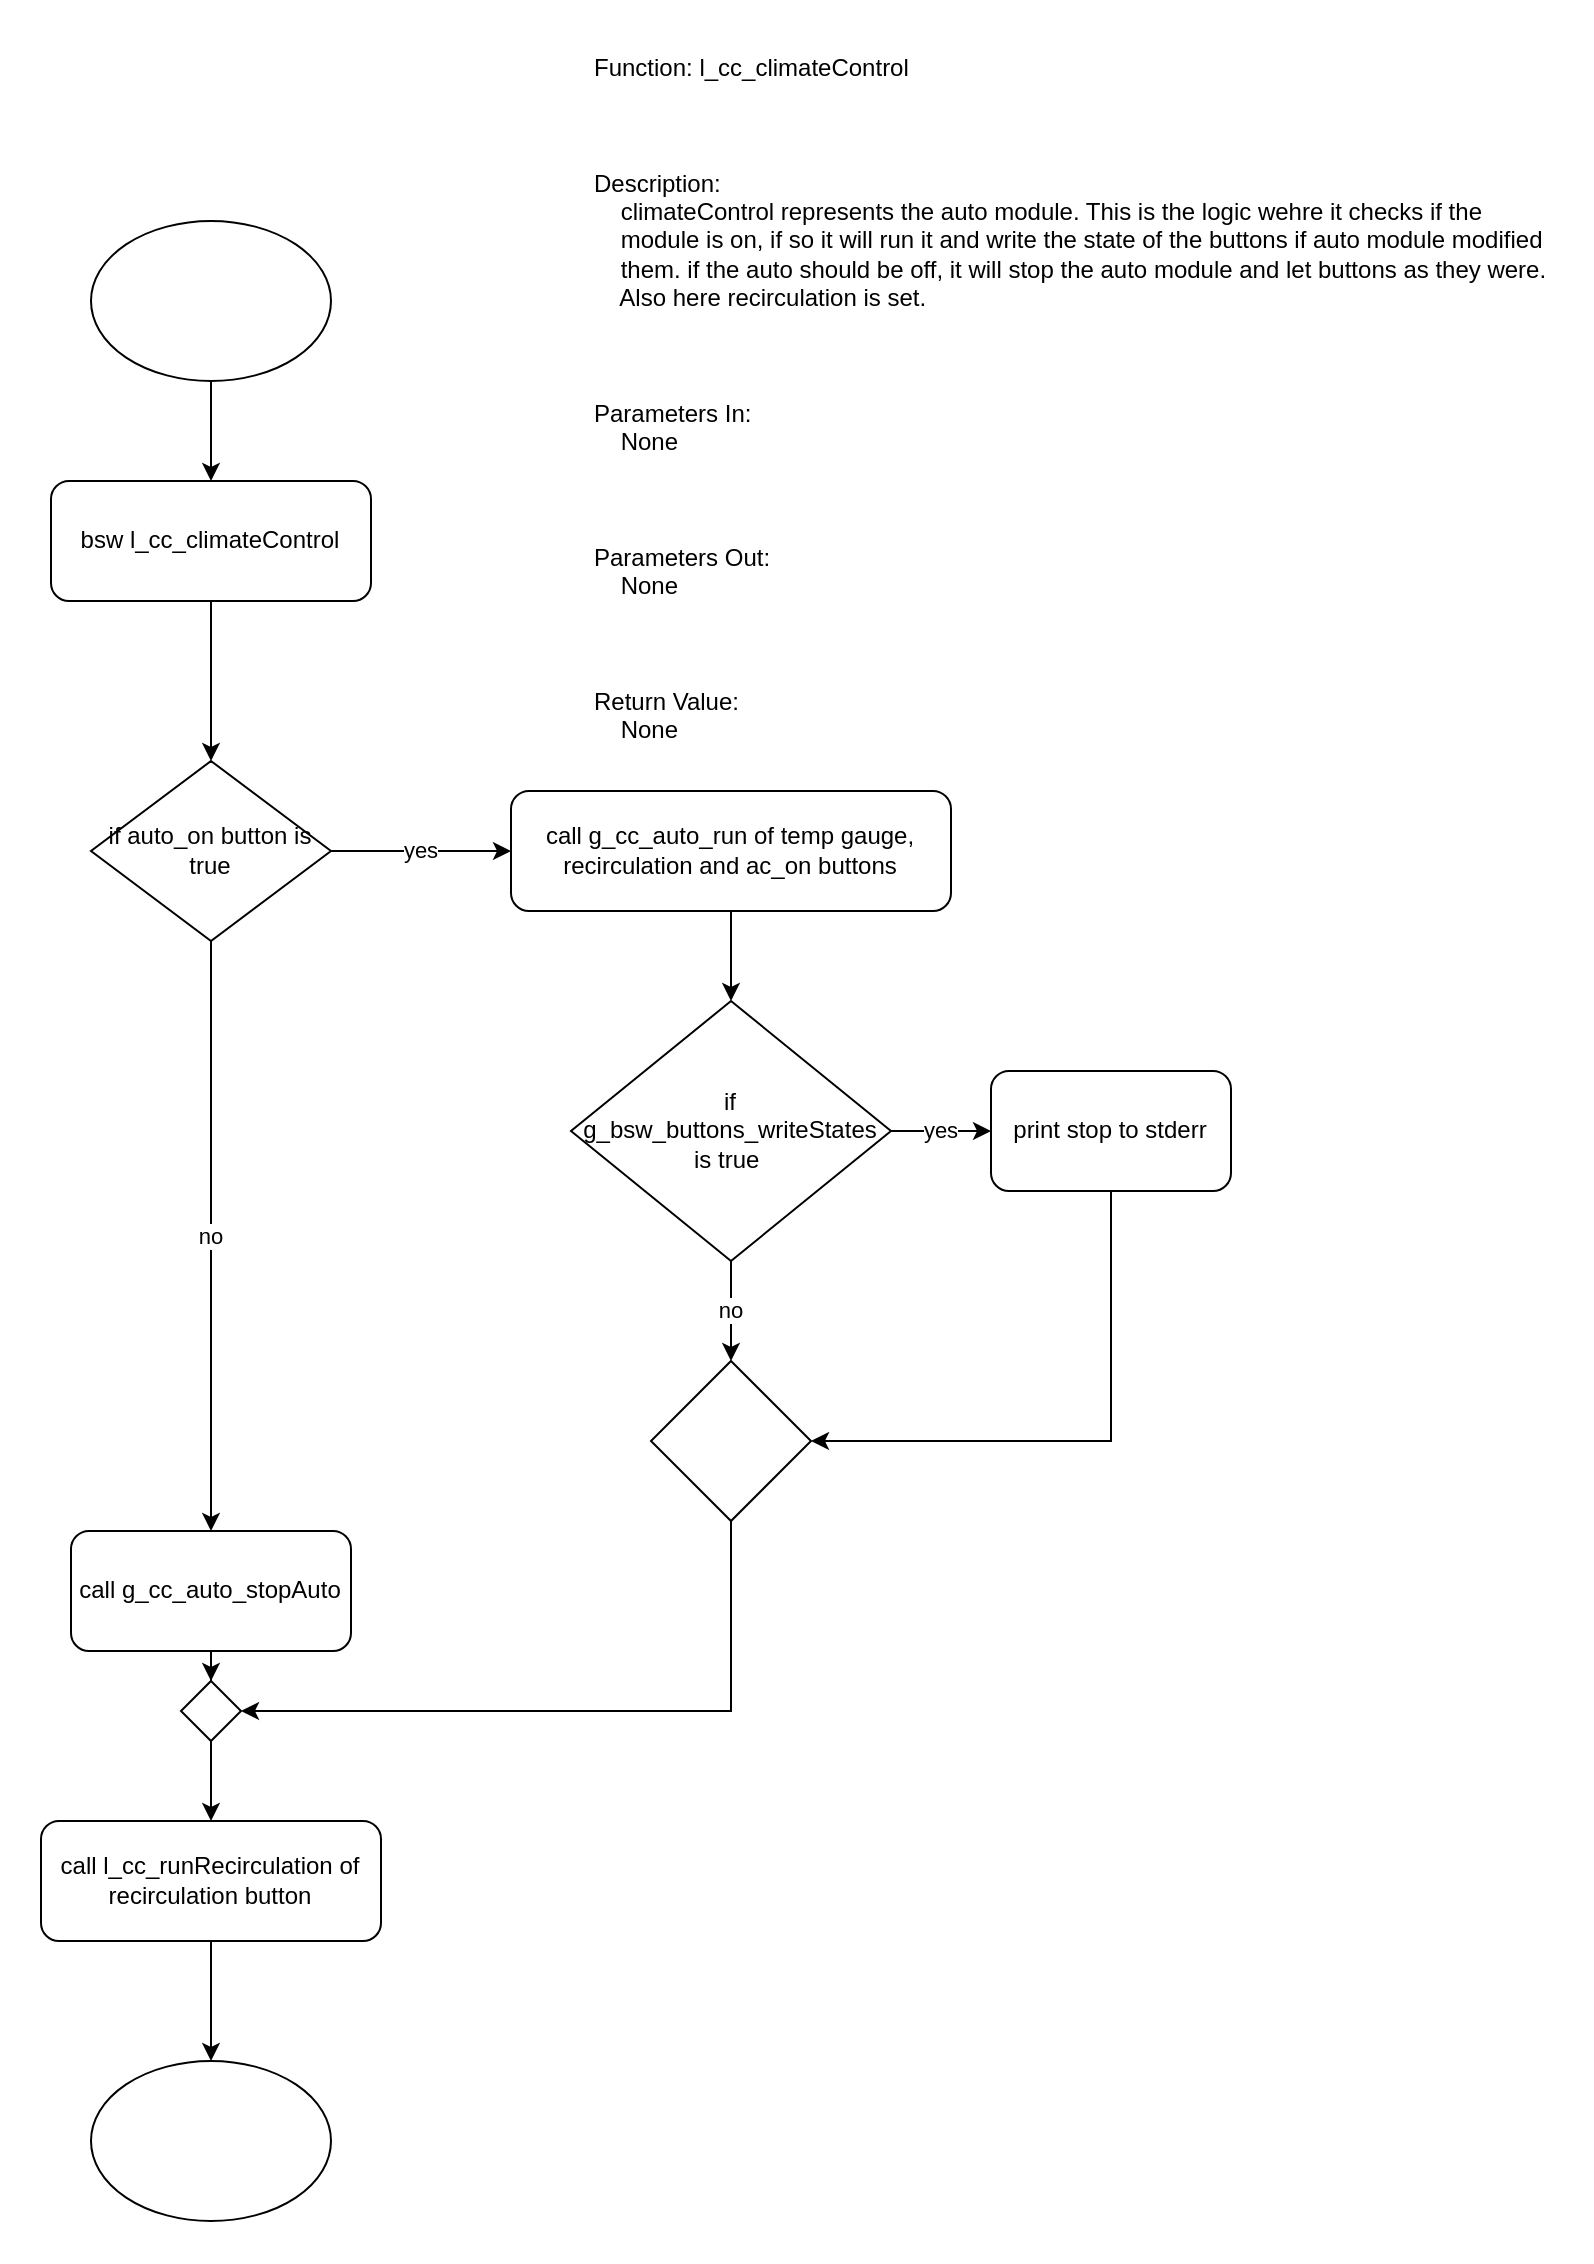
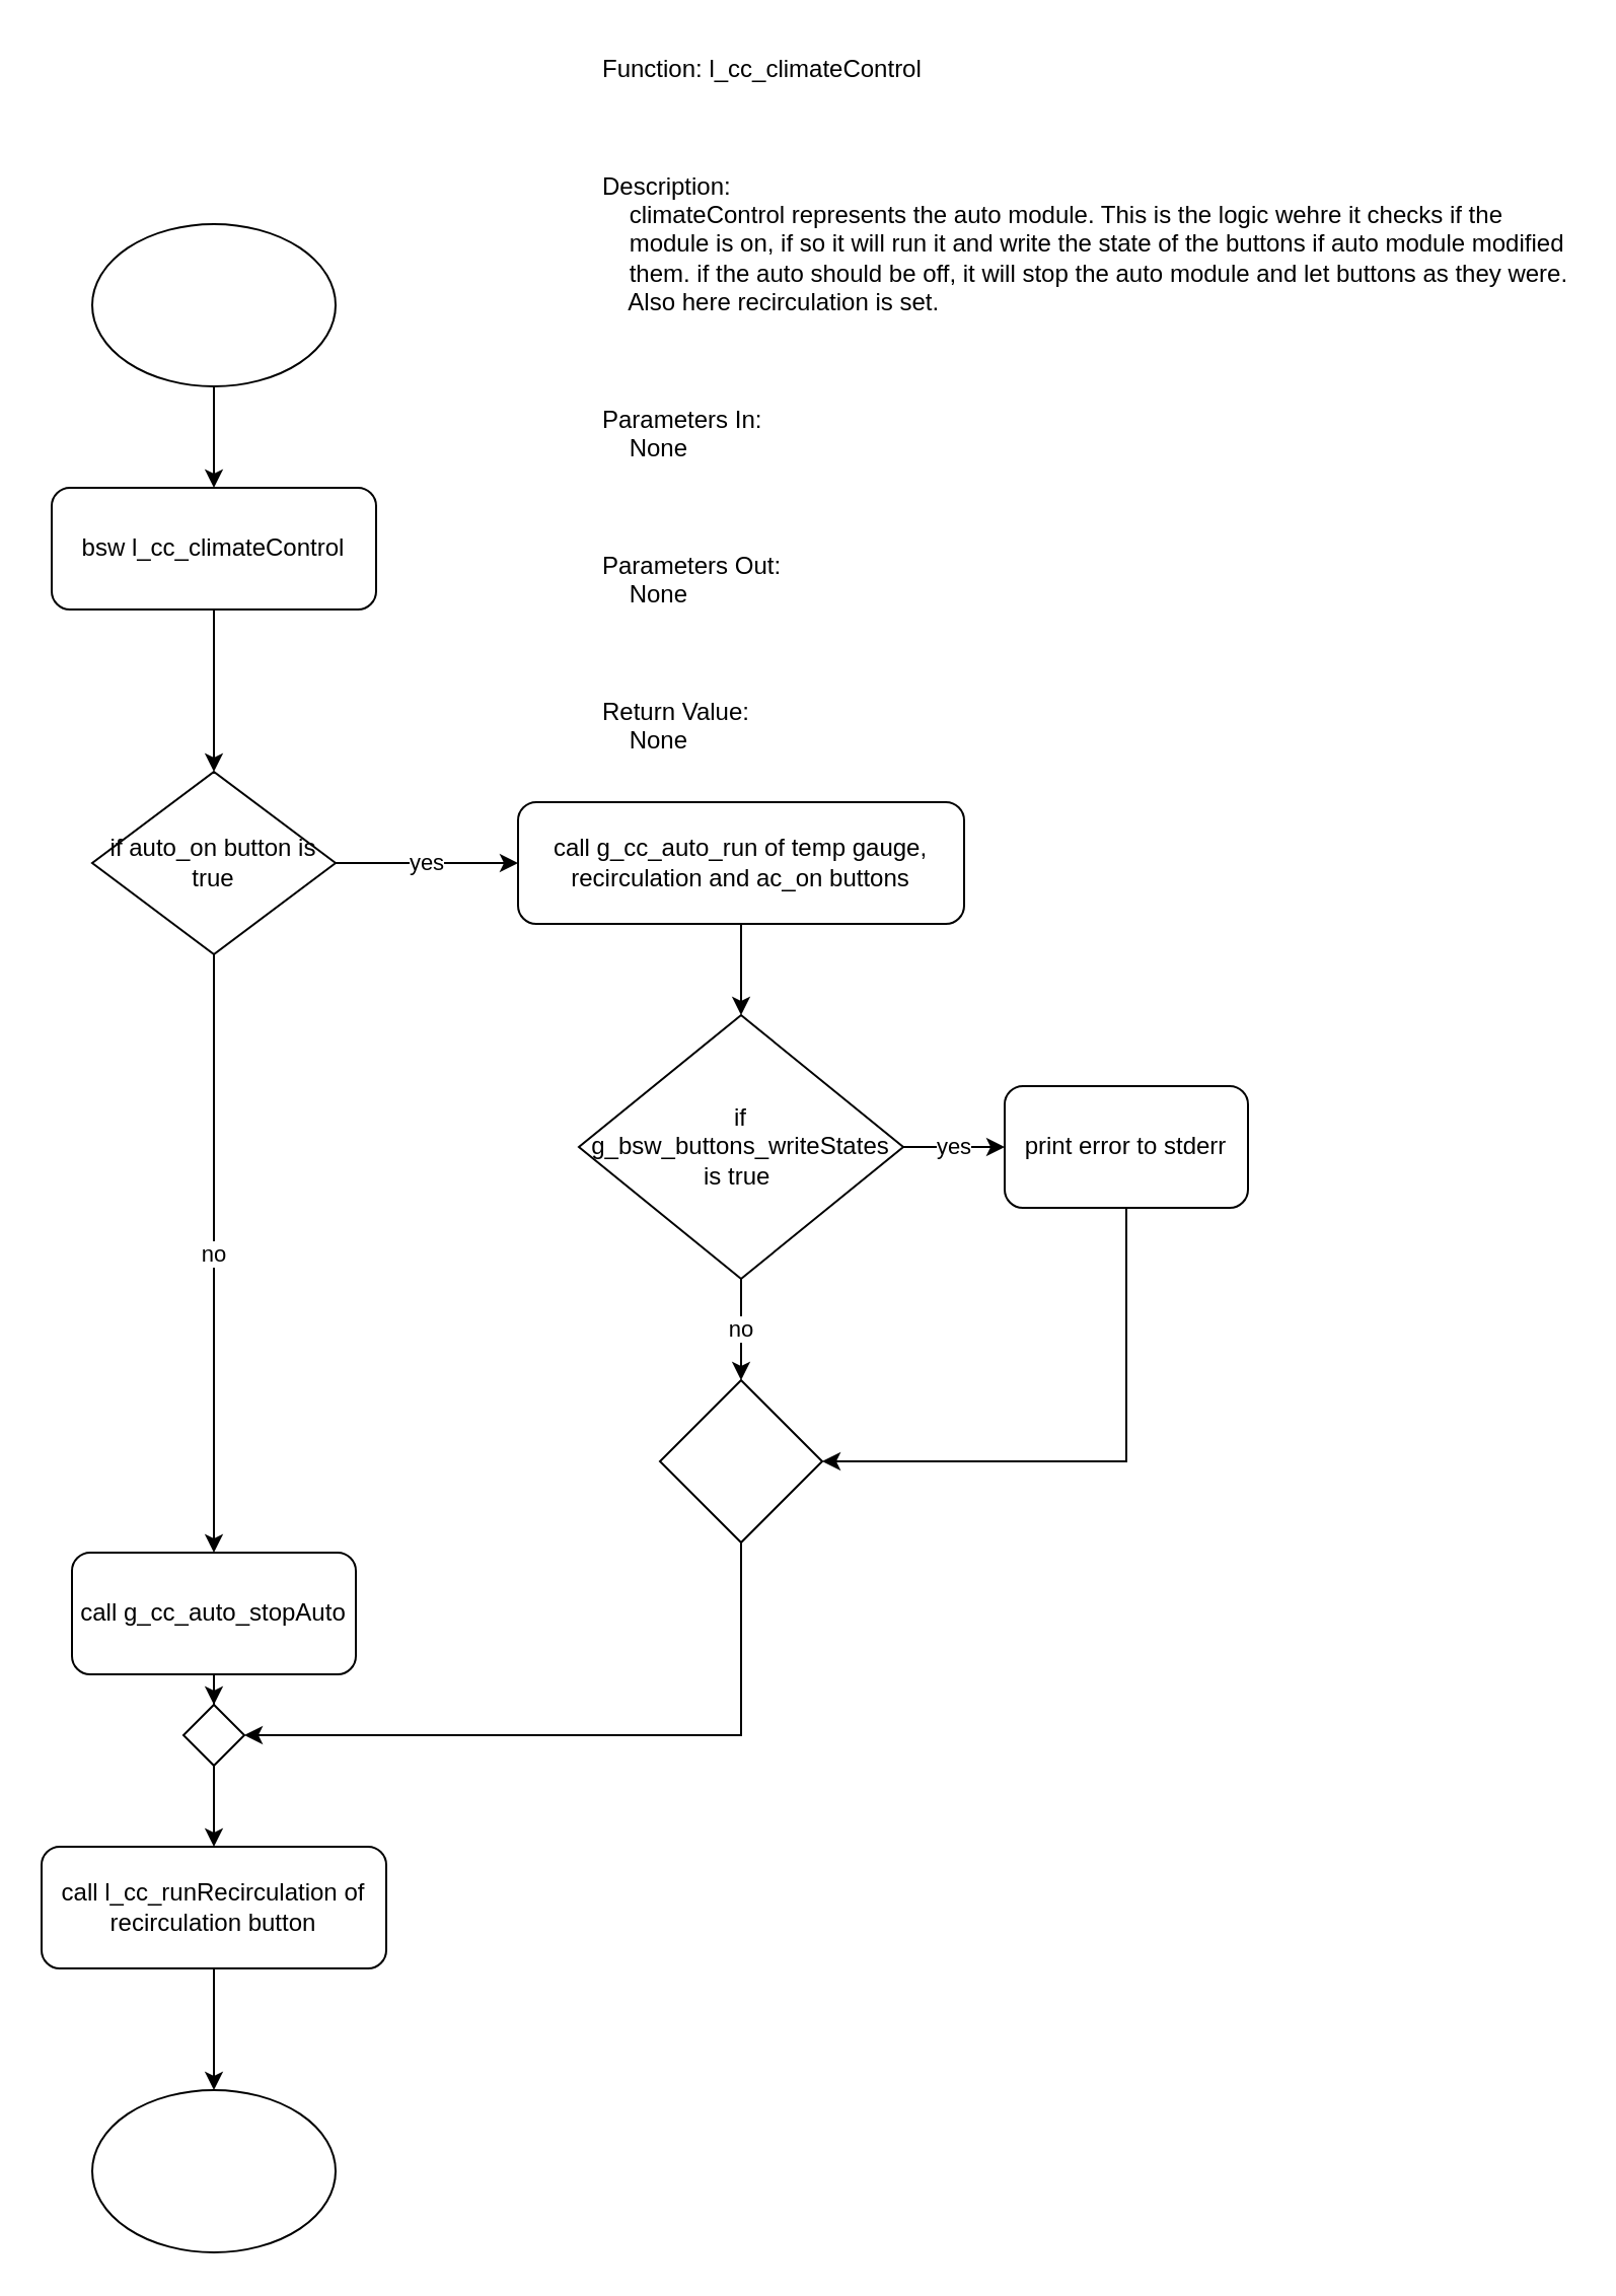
  <mxCell id="0" />
  <mxCell id="1" parent="0" />
  <mxCell id="2" style="edgeStyle=orthogonalEdgeStyle;rounded=0;orthogonalLoop=1;jettySize=auto;html=1;" edge="1" parent="1" source="3" target="5"><mxGeometry relative="1" as="geometry"><mxPoint x="105" y="270" as="targetPoint" /></mxGeometry></mxCell>
  <mxCell id="3" value="" style="ellipse;whiteSpace=wrap;html=1;" vertex="1" parent="1"><mxGeometry x="45" y="110" width="120" height="80" as="geometry" /></mxCell>
  <mxCell id="4" style="edgeStyle=orthogonalEdgeStyle;rounded=0;orthogonalLoop=1;jettySize=auto;html=1;" edge="1" parent="1" source="5" target="9"><mxGeometry relative="1" as="geometry"><mxPoint x="105" y="420" as="targetPoint" /></mxGeometry></mxCell>
  <mxCell id="5" value="bsw&amp;nbsp;l_cc_climateControl" style="rounded=1;whiteSpace=wrap;html=1;" vertex="1" parent="1"><mxGeometry x="25" y="240" width="160" height="60" as="geometry" /></mxCell>
  <mxCell id="6" value="Function: l_cc_climateControl&#10;&#10;&#10;&#10;Description:&#10;    climateControl represents the auto module. This is the logic wehre it checks if the &#10;    module is on, if so it will run it and write the state of the buttons if auto module modified&#10;    them. if the auto should be off, it will stop the auto module and let buttons as they were.&#10;    Also here recirculation is set.&#10;&#10;&#10;&#10;Parameters In:&#10;    None&#10;&#10;&#10;&#10;Parameters Out:&#10;    None&#10;&#10;&#10;&#10;Return Value:&#10;    None" style="text;whiteSpace=wrap;" vertex="1" parent="1"><mxGeometry x="295" width="480" height="370" as="geometry" y="20" /></mxCell>
  <mxCell id="7" value="no" style="edgeStyle=orthogonalEdgeStyle;rounded=0;orthogonalLoop=1;jettySize=auto;html=1;" edge="1" parent="1" source="9" target="11"><mxGeometry relative="1" as="geometry"><mxPoint x="105" y="560" as="targetPoint" /></mxGeometry></mxCell>
  <mxCell id="8" value="yes" style="edgeStyle=orthogonalEdgeStyle;rounded=0;orthogonalLoop=1;jettySize=auto;html=1;" edge="1" parent="1" source="9" target="18"><mxGeometry relative="1" as="geometry"><mxPoint x="315" y="425" as="targetPoint" /></mxGeometry></mxCell>
  <mxCell id="9" value="if auto_on button is true" style="rhombus;whiteSpace=wrap;html=1;" vertex="1" parent="1"><mxGeometry x="45" y="380" width="120" height="90" as="geometry" /></mxCell>
  <mxCell id="10" style="edgeStyle=orthogonalEdgeStyle;rounded=0;orthogonalLoop=1;jettySize=auto;html=1;" edge="1" parent="1" source="11" target="13"><mxGeometry relative="1" as="geometry"><mxPoint x="105" y="860" as="targetPoint" /></mxGeometry></mxCell>
  <mxCell id="11" value="call g_cc_auto_stopAuto" style="rounded=1;whiteSpace=wrap;html=1;" vertex="1" parent="1"><mxGeometry x="35" y="765" width="140" height="60" as="geometry" /></mxCell>
  <mxCell id="12" style="edgeStyle=orthogonalEdgeStyle;rounded=0;orthogonalLoop=1;jettySize=auto;html=1;" edge="1" parent="1" source="13" target="15"><mxGeometry relative="1" as="geometry"><mxPoint x="105" y="930" as="targetPoint" /></mxGeometry></mxCell>
  <mxCell id="13" value="" style="rhombus;whiteSpace=wrap;html=1;" vertex="1" parent="1"><mxGeometry x="90" y="840" width="30" height="30" as="geometry" /></mxCell>
  <mxCell id="14" style="edgeStyle=orthogonalEdgeStyle;rounded=0;orthogonalLoop=1;jettySize=auto;html=1;" edge="1" parent="1" source="15" target="16"><mxGeometry relative="1" as="geometry"><mxPoint x="105" y="1020" as="targetPoint" /></mxGeometry></mxCell>
  <mxCell id="15" value="call l_cc_runRecirculation of recirculation button" style="rounded=1;whiteSpace=wrap;html=1;" vertex="1" parent="1"><mxGeometry x="20" y="910" width="170" height="60" as="geometry" /></mxCell>
  <mxCell id="16" value="" style="ellipse;whiteSpace=wrap;html=1;" vertex="1" parent="1"><mxGeometry x="45" y="1030" width="120" height="80" as="geometry" /></mxCell>
  <mxCell id="17" style="edgeStyle=orthogonalEdgeStyle;rounded=0;orthogonalLoop=1;jettySize=auto;html=1;" edge="1" parent="1" source="18" target="21"><mxGeometry relative="1" as="geometry"><mxPoint x="365" y="530" as="targetPoint" /></mxGeometry></mxCell>
  <mxCell id="18" value="call g_cc_auto_run of temp gauge, recirculation and ac_on buttons" style="rounded=1;whiteSpace=wrap;html=1;" vertex="1" parent="1"><mxGeometry x="255" y="395" width="220" height="60" as="geometry" /></mxCell>
  <mxCell id="19" value="yes" style="edgeStyle=orthogonalEdgeStyle;rounded=0;orthogonalLoop=1;jettySize=auto;html=1;" edge="1" parent="1" source="21" target="23"><mxGeometry relative="1" as="geometry"><mxPoint x="515" y="565" as="targetPoint" /></mxGeometry></mxCell>
  <mxCell id="20" value="no" style="edgeStyle=orthogonalEdgeStyle;rounded=0;orthogonalLoop=1;jettySize=auto;html=1;" edge="1" parent="1" source="21" target="25"><mxGeometry relative="1" as="geometry"><mxPoint x="365" y="690" as="targetPoint" /></mxGeometry></mxCell>
  <mxCell id="21" value="if &lt;br&gt;g_bsw_buttons_writeStates&lt;br&gt;is true&amp;nbsp;" style="rhombus;whiteSpace=wrap;html=1;" vertex="1" parent="1"><mxGeometry x="285" y="500" width="160" height="130" as="geometry" /></mxCell>
  <mxCell id="22" style="edgeStyle=orthogonalEdgeStyle;rounded=0;orthogonalLoop=1;jettySize=auto;html=1;entryX=1;entryY=0.5;entryDx=0;entryDy=0;" edge="1" parent="1" source="23" target="25"><mxGeometry relative="1" as="geometry"><mxPoint x="555" y="670" as="targetPoint" /><Array as="points"><mxPoint x="555" y="720" /></Array></mxGeometry></mxCell>
- <mxCell id="23" value="print stop to stderr" style="rounded=1;whiteSpace=wrap;html=1;" vertex="1" parent="1"><mxGeometry x="495" y="535" width="120" height="60" as="geometry" /></mxCell>
+ <mxCell id="23" value="print error to stderr" style="rounded=1;whiteSpace=wrap;html=1;" vertex="1" parent="1"><mxGeometry x="495" y="535" width="120" height="60" as="geometry" /></mxCell>
  <mxCell id="24" style="edgeStyle=orthogonalEdgeStyle;rounded=0;orthogonalLoop=1;jettySize=auto;html=1;entryX=1;entryY=0.5;entryDx=0;entryDy=0;" edge="1" parent="1" source="25" target="13"><mxGeometry relative="1" as="geometry"><Array as="points"><mxPoint x="365" y="855" /></Array></mxGeometry></mxCell>
  <mxCell id="25" value="" style="rhombus;whiteSpace=wrap;html=1;" vertex="1" parent="1"><mxGeometry x="325" y="680" width="80" height="80" as="geometry" /></mxCell>
